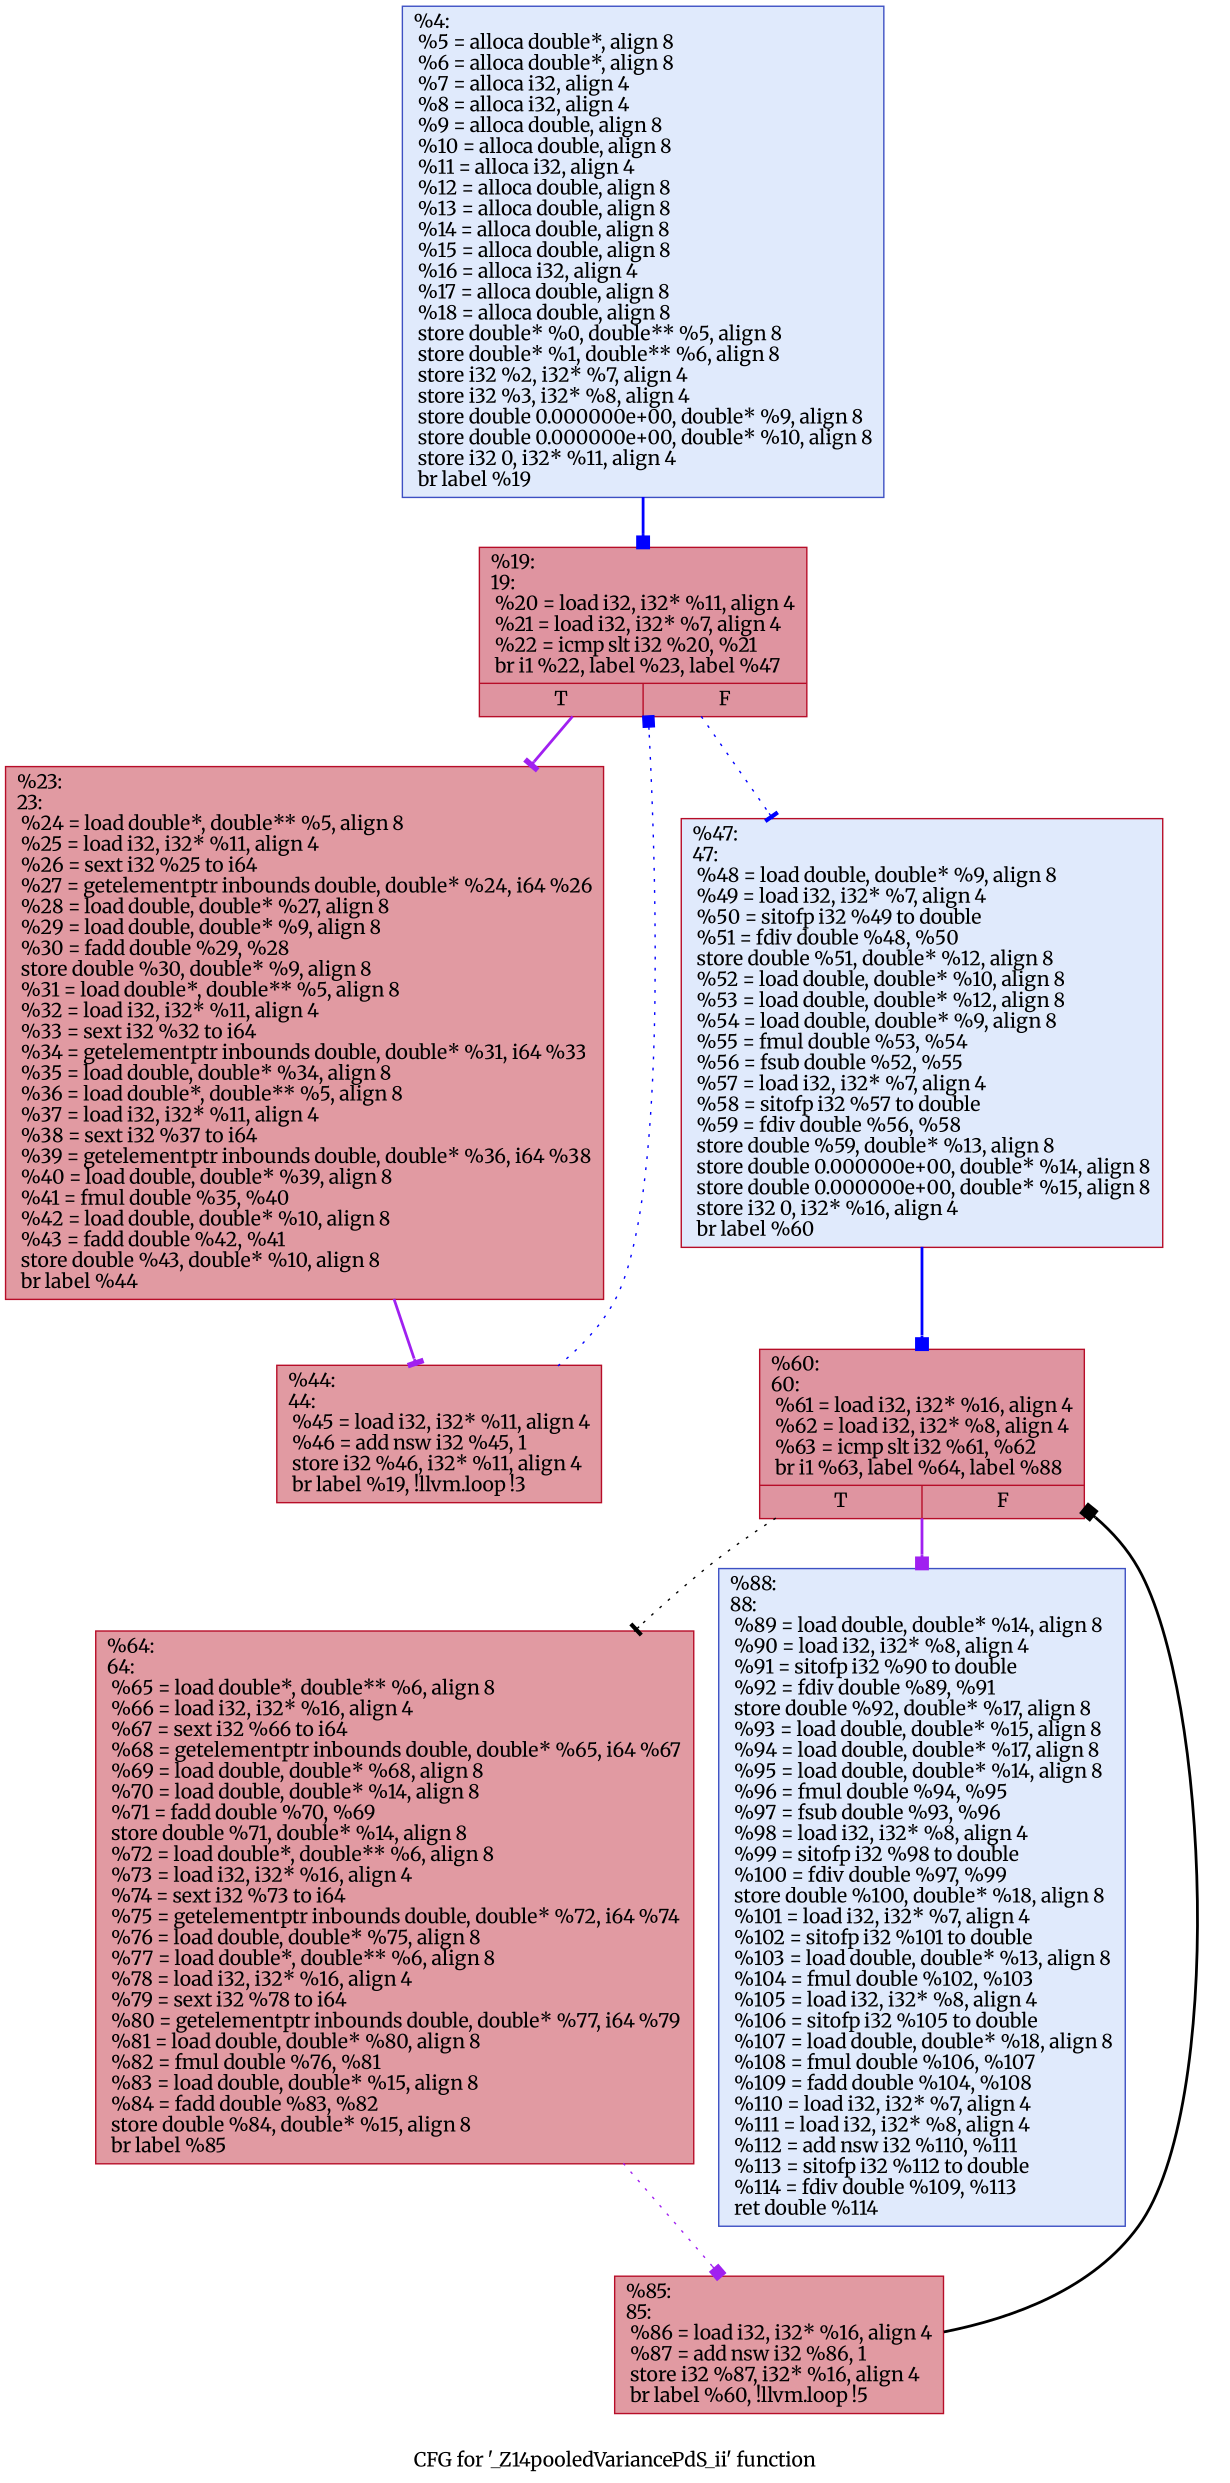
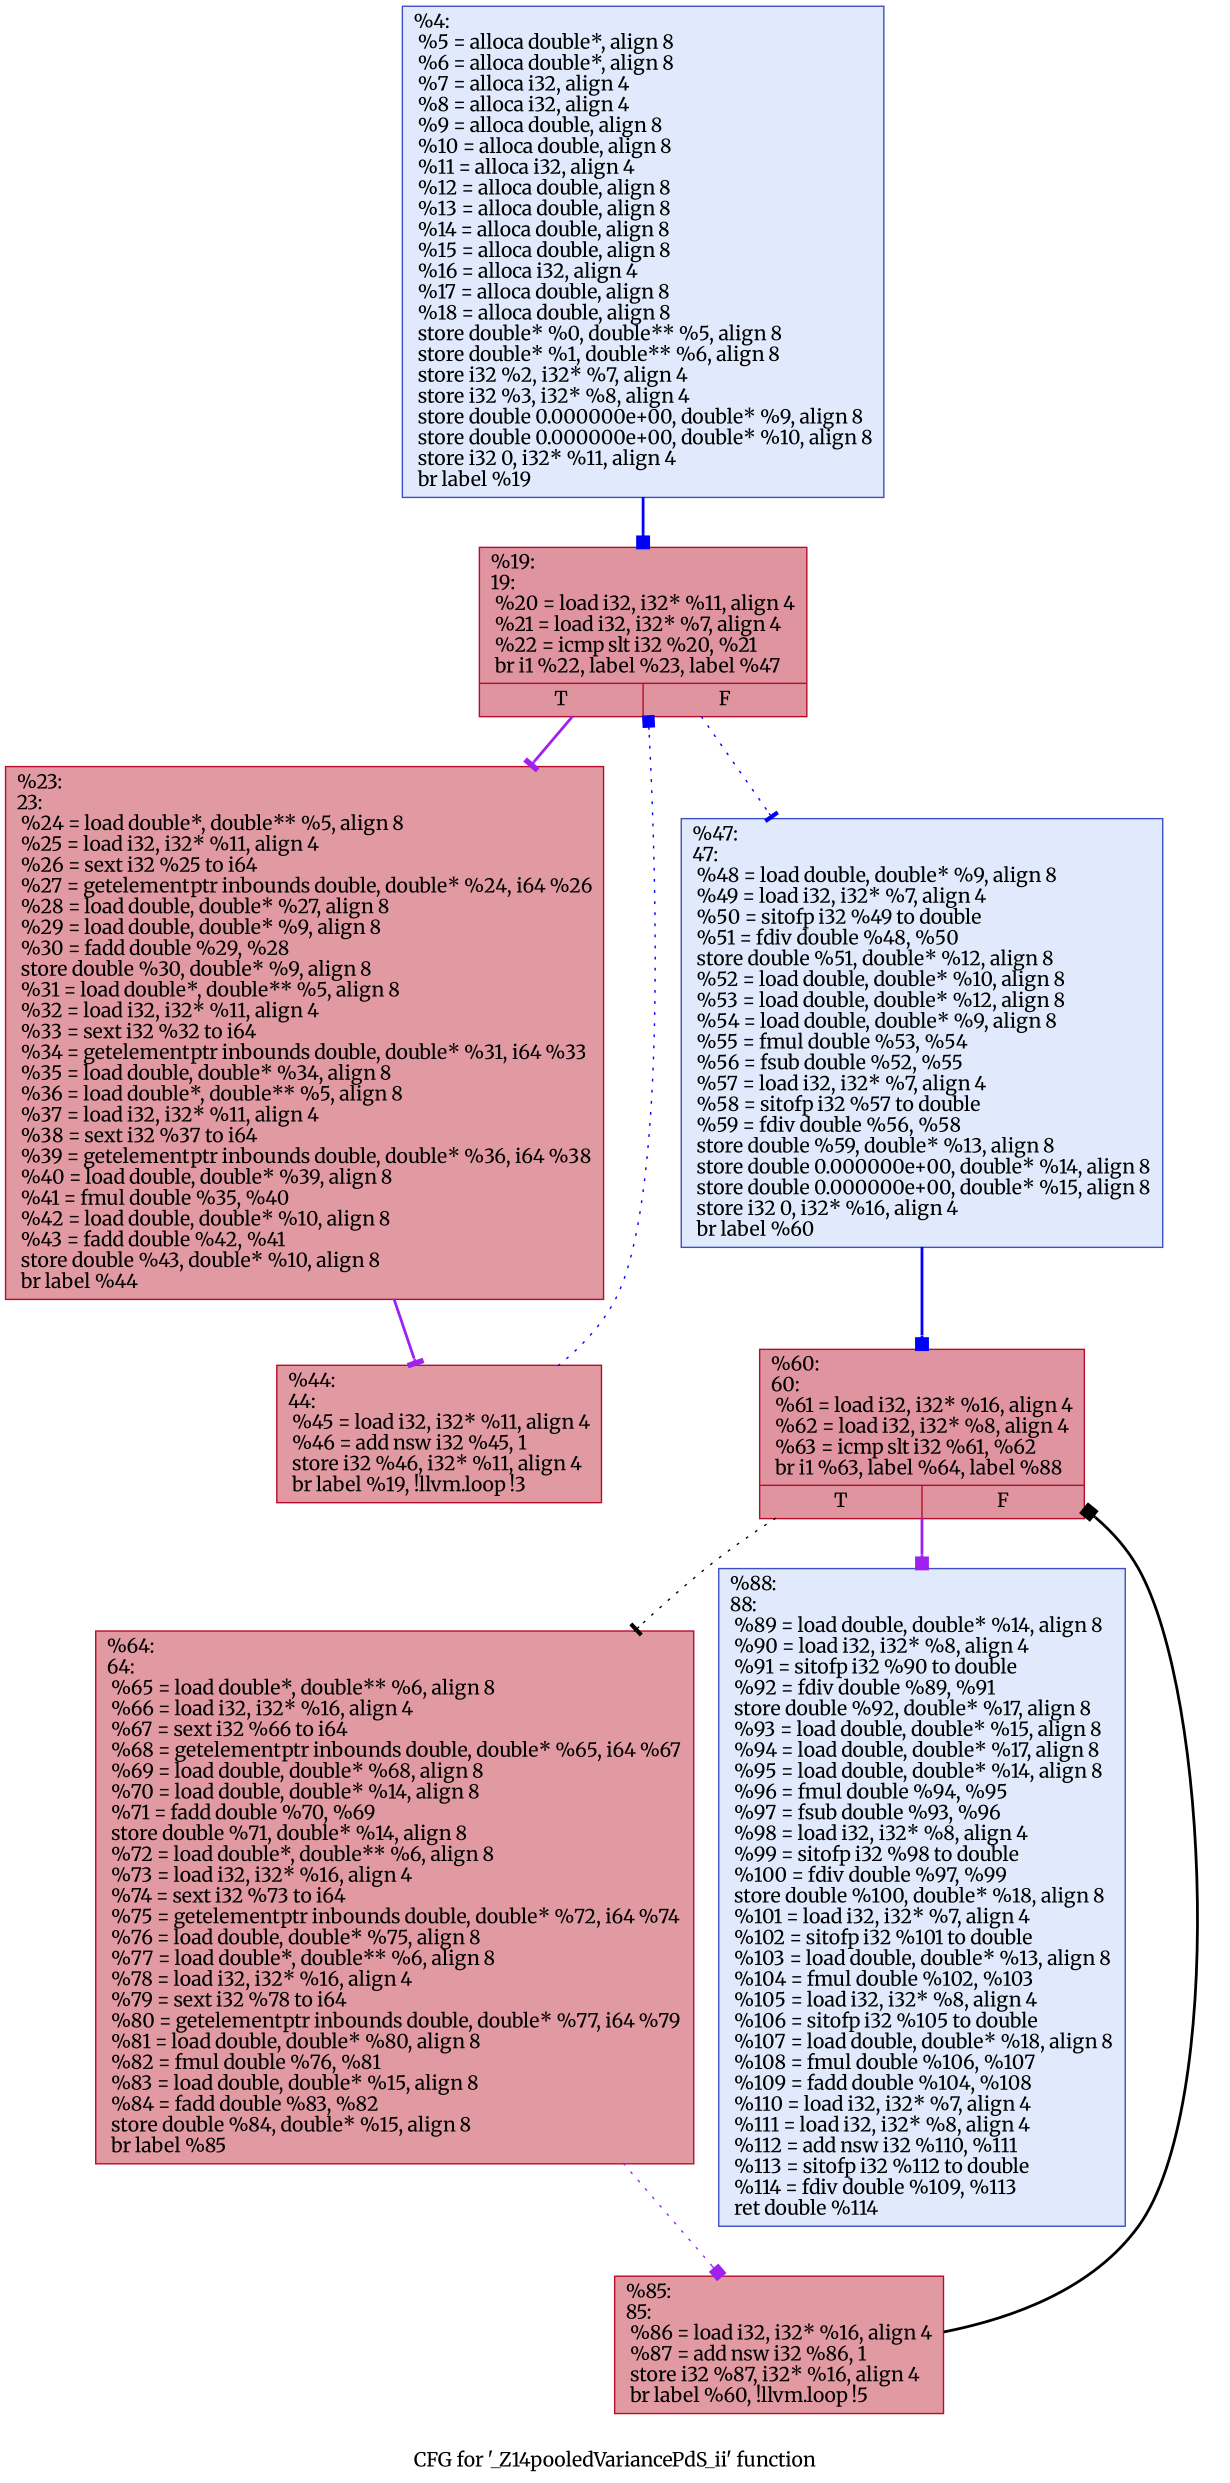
  digraph {
    label="CFG for '_Z14pooledVariancePdS_ii' function"
    fontname=Merriweather
    node [color="#b70d28ff" fillcolor="#bb1b2c70" shape=record style=filled fontname=Merriweather]
    edge [color=blue style=bold arrowhead=box fontname=Merriweather]
    n1 [color="#3d50c3ff" fillcolor="#b9d0f970" label="{%4:\l  %5 = alloca double*, align 8\l  %6 = alloca double*, align 8\l  %7 = alloca i32, align 4\l  %8 = alloca i32, align 4\l  %9 = alloca double, align 8\l  %10 = alloca double, align 8\l  %11 = alloca i32, align 4\l  %12 = alloca double, align 8\l  %13 = alloca double, align 8\l  %14 = alloca double, align 8\l  %15 = alloca double, align 8\l  %16 = alloca i32, align 4\l  %17 = alloca double, align 8\l  %18 = alloca double, align 8\l  store double* %0, double** %5, align 8\l  store double* %1, double** %6, align 8\l  store i32 %2, i32* %7, align 4\l  store i32 %3, i32* %8, align 4\l  store double 0.000000e+00, double* %9, align 8\l  store double 0.000000e+00, double* %10, align 8\l  store i32 0, i32* %11, align 4\l  br label %19\l}"]
    n2 [fillcolor="#b70d2870" label="{%19:\l19:                                               \l  %20 = load i32, i32* %11, align 4\l  %21 = load i32, i32* %7, align 4\l  %22 = icmp slt i32 %20, %21\l  br i1 %22, label %23, label %47\l|{<s0>T|<s1>F}}"]
    n3 [label="{%23:\l23:                                               \l  %24 = load double*, double** %5, align 8\l  %25 = load i32, i32* %11, align 4\l  %26 = sext i32 %25 to i64\l  %27 = getelementptr inbounds double, double* %24, i64 %26\l  %28 = load double, double* %27, align 8\l  %29 = load double, double* %9, align 8\l  %30 = fadd double %29, %28\l  store double %30, double* %9, align 8\l  %31 = load double*, double** %5, align 8\l  %32 = load i32, i32* %11, align 4\l  %33 = sext i32 %32 to i64\l  %34 = getelementptr inbounds double, double* %31, i64 %33\l  %35 = load double, double* %34, align 8\l  %36 = load double*, double** %5, align 8\l  %37 = load i32, i32* %11, align 4\l  %38 = sext i32 %37 to i64\l  %39 = getelementptr inbounds double, double* %36, i64 %38\l  %40 = load double, double* %39, align 8\l  %41 = fmul double %35, %40\l  %42 = load double, double* %10, align 8\l  %43 = fadd double %42, %41\l  store double %43, double* %10, align 8\l  br label %44\l}"]
-   n4 [fillcolor="#b9d0f970" label="{%47:\l47:                                               \l  %48 = load double, double* %9, align 8\l  %49 = load i32, i32* %7, align 4\l  %50 = sitofp i32 %49 to double\l  %51 = fdiv double %48, %50\l  store double %51, double* %12, align 8\l  %52 = load double, double* %10, align 8\l  %53 = load double, double* %12, align 8\l  %54 = load double, double* %9, align 8\l  %55 = fmul double %53, %54\l  %56 = fsub double %52, %55\l  %57 = load i32, i32* %7, align 4\l  %58 = sitofp i32 %57 to double\l  %59 = fdiv double %56, %58\l  store double %59, double* %13, align 8\l  store double 0.000000e+00, double* %14, align 8\l  store double 0.000000e+00, double* %15, align 8\l  store i32 0, i32* %16, align 4\l  br label %60\l}"]
+   n4 [color="#3d50c3ff" fillcolor="#b9d0f970" label="{%47:\l47:                                               \l  %48 = load double, double* %9, align 8\l  %49 = load i32, i32* %7, align 4\l  %50 = sitofp i32 %49 to double\l  %51 = fdiv double %48, %50\l  store double %51, double* %12, align 8\l  %52 = load double, double* %10, align 8\l  %53 = load double, double* %12, align 8\l  %54 = load double, double* %9, align 8\l  %55 = fmul double %53, %54\l  %56 = fsub double %52, %55\l  %57 = load i32, i32* %7, align 4\l  %58 = sitofp i32 %57 to double\l  %59 = fdiv double %56, %58\l  store double %59, double* %13, align 8\l  store double 0.000000e+00, double* %14, align 8\l  store double 0.000000e+00, double* %15, align 8\l  store i32 0, i32* %16, align 4\l  br label %60\l}"]
    n5 [label="{%44:\l44:                                               \l  %45 = load i32, i32* %11, align 4\l  %46 = add nsw i32 %45, 1\l  store i32 %46, i32* %11, align 4\l  br label %19, !llvm.loop !3\l}"]
    n6 [fillcolor="#b70d2870" label="{%60:\l60:                                               \l  %61 = load i32, i32* %16, align 4\l  %62 = load i32, i32* %8, align 4\l  %63 = icmp slt i32 %61, %62\l  br i1 %63, label %64, label %88\l|{<s0>T|<s1>F}}"]
    n7 [label="{%64:\l64:                                               \l  %65 = load double*, double** %6, align 8\l  %66 = load i32, i32* %16, align 4\l  %67 = sext i32 %66 to i64\l  %68 = getelementptr inbounds double, double* %65, i64 %67\l  %69 = load double, double* %68, align 8\l  %70 = load double, double* %14, align 8\l  %71 = fadd double %70, %69\l  store double %71, double* %14, align 8\l  %72 = load double*, double** %6, align 8\l  %73 = load i32, i32* %16, align 4\l  %74 = sext i32 %73 to i64\l  %75 = getelementptr inbounds double, double* %72, i64 %74\l  %76 = load double, double* %75, align 8\l  %77 = load double*, double** %6, align 8\l  %78 = load i32, i32* %16, align 4\l  %79 = sext i32 %78 to i64\l  %80 = getelementptr inbounds double, double* %77, i64 %79\l  %81 = load double, double* %80, align 8\l  %82 = fmul double %76, %81\l  %83 = load double, double* %15, align 8\l  %84 = fadd double %83, %82\l  store double %84, double* %15, align 8\l  br label %85\l}"]
    n8 [color="#3d50c3ff" fillcolor="#b9d0f970" label="{%88:\l88:                                               \l  %89 = load double, double* %14, align 8\l  %90 = load i32, i32* %8, align 4\l  %91 = sitofp i32 %90 to double\l  %92 = fdiv double %89, %91\l  store double %92, double* %17, align 8\l  %93 = load double, double* %15, align 8\l  %94 = load double, double* %17, align 8\l  %95 = load double, double* %14, align 8\l  %96 = fmul double %94, %95\l  %97 = fsub double %93, %96\l  %98 = load i32, i32* %8, align 4\l  %99 = sitofp i32 %98 to double\l  %100 = fdiv double %97, %99\l  store double %100, double* %18, align 8\l  %101 = load i32, i32* %7, align 4\l  %102 = sitofp i32 %101 to double\l  %103 = load double, double* %13, align 8\l  %104 = fmul double %102, %103\l  %105 = load i32, i32* %8, align 4\l  %106 = sitofp i32 %105 to double\l  %107 = load double, double* %18, align 8\l  %108 = fmul double %106, %107\l  %109 = fadd double %104, %108\l  %110 = load i32, i32* %7, align 4\l  %111 = load i32, i32* %8, align 4\l  %112 = add nsw i32 %110, %111\l  %113 = sitofp i32 %112 to double\l  %114 = fdiv double %109, %113\l  ret double %114\l}"]
    n9 [label="{%85:\l85:                                               \l  %86 = load i32, i32* %16, align 4\l  %87 = add nsw i32 %86, 1\l  store i32 %87, i32* %16, align 4\l  br label %60, !llvm.loop !5\l}"]
    n1 -> n2
    n2 -> n3 [color=purple arrowhead=tee]
    n2 -> n4 [style=dotted arrowhead=tee]
    n3 -> n5 [color=purple arrowhead=tee]
    n4 -> n6
    n5 -> n2 [style=dotted]
    n6 -> n7 [color=black style=dotted arrowhead=tee]
    n6 -> n8 [color=purple]
    n7 -> n9 [color=purple style=dotted]
    n9 -> n6 [color=black]
  }
